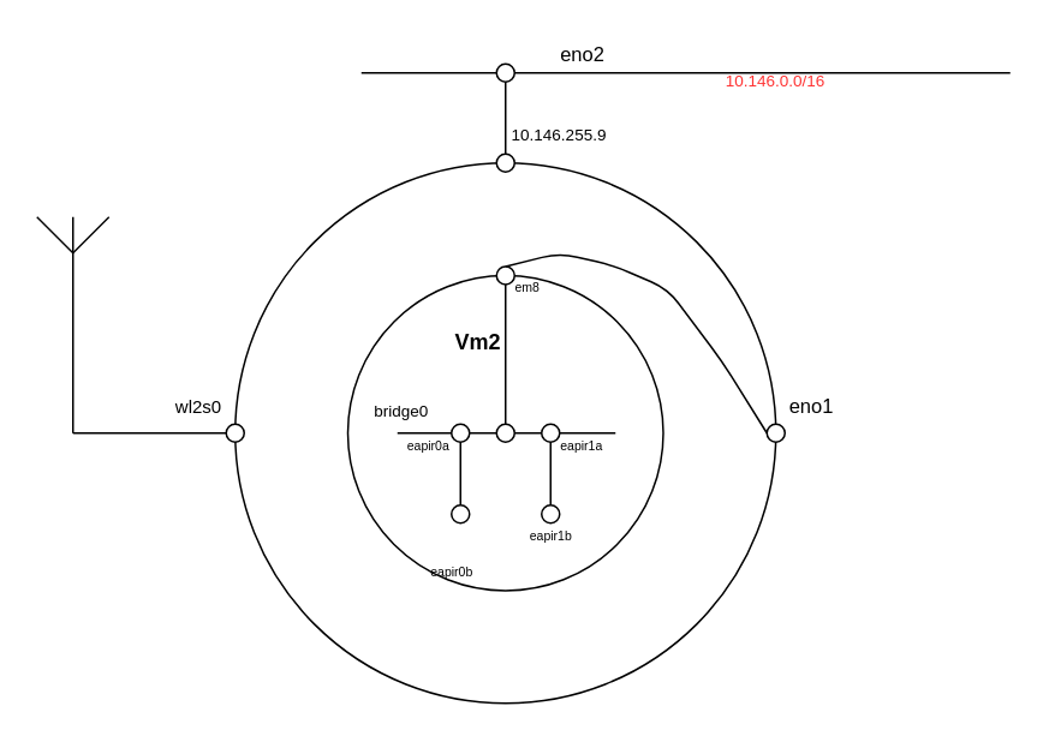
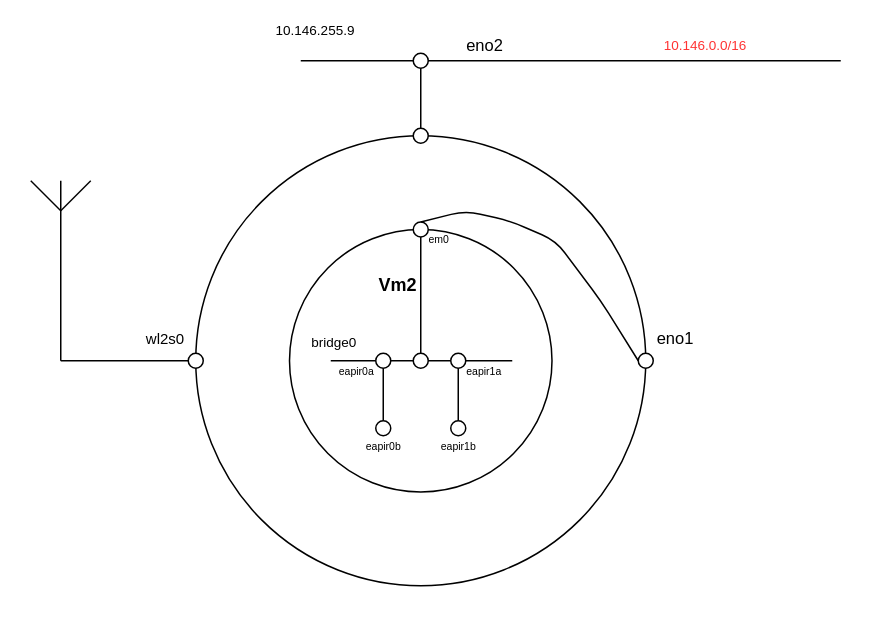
  <mxCell id="0" />
  <mxCell id="1" parent="0" />
  <mxCell id="2" value="" style="ellipse;whiteSpace=wrap;html=1;aspect=fixed;" vertex="1" parent="1"><mxGeometry x="130" y="90" width="300" height="300" as="geometry" /></mxCell>
  <mxCell id="3" value="" style="endArrow=none;html=1;" edge="1" parent="1"><mxGeometry width="50" height="50" relative="1" as="geometry"><mxPoint x="200" y="40" as="sourcePoint" /><mxPoint x="560" y="40" as="targetPoint" /></mxGeometry></mxCell>
  <mxCell id="4" value="" style="ellipse;whiteSpace=wrap;html=1;aspect=fixed;" vertex="1" parent="1"><mxGeometry x="275" y="35" width="10" height="10" as="geometry" /></mxCell>
  <mxCell id="5" value="" style="ellipse;whiteSpace=wrap;html=1;aspect=fixed;" vertex="1" parent="1"><mxGeometry x="275" y="85" width="10" height="10" as="geometry" /></mxCell>
  <mxCell id="6" value="" style="endArrow=none;html=1;entryX=0.5;entryY=1;entryDx=0;entryDy=0;exitX=0.5;exitY=0;exitDx=0;exitDy=0;" edge="1" parent="1" source="5" target="4"><mxGeometry width="50" height="50" relative="1" as="geometry"><mxPoint x="130" y="460" as="sourcePoint" /><mxPoint x="180" y="410" as="targetPoint" /></mxGeometry></mxCell>
  <mxCell id="7" value="" style="ellipse;whiteSpace=wrap;html=1;aspect=fixed;" vertex="1" parent="1"><mxGeometry x="192.5" y="152.5" width="175" height="175" as="geometry" /></mxCell>
  <mxCell id="8" value="" style="endArrow=none;html=1;" edge="1" parent="1" source="14"><mxGeometry width="50" height="50" relative="1" as="geometry"><mxPoint x="235" y="240" as="sourcePoint" /><mxPoint x="341" y="240" as="targetPoint" /></mxGeometry></mxCell>
  <mxCell id="9" value="" style="edgeStyle=orthogonalEdgeStyle;rounded=0;orthogonalLoop=1;jettySize=auto;html=1;endArrow=none;endFill=0;" edge="1" parent="1" source="10" target="11"><mxGeometry relative="1" as="geometry" /></mxCell>
  <mxCell id="10" value="" style="ellipse;whiteSpace=wrap;html=1;aspect=fixed;" vertex="1" parent="1"><mxGeometry x="250" y="235" width="10" height="10" as="geometry" /></mxCell>
  <mxCell id="11" value="" style="ellipse;whiteSpace=wrap;html=1;aspect=fixed;" vertex="1" parent="1"><mxGeometry x="250" y="280" width="10" height="10" as="geometry" /></mxCell>
  <mxCell id="12" value="" style="endArrow=none;html=1;" edge="1" parent="1" target="10"><mxGeometry width="50" height="50" relative="1" as="geometry"><mxPoint x="220" y="240" as="sourcePoint" /><mxPoint x="325" y="240" as="targetPoint" /></mxGeometry></mxCell>
  <mxCell id="13" value="" style="edgeStyle=orthogonalEdgeStyle;rounded=0;orthogonalLoop=1;jettySize=auto;html=1;endArrow=none;endFill=0;" edge="1" parent="1" source="14" target="15"><mxGeometry relative="1" as="geometry" /></mxCell>
  <mxCell id="14" value="" style="ellipse;whiteSpace=wrap;html=1;aspect=fixed;" vertex="1" parent="1"><mxGeometry x="300" y="235" width="10" height="10" as="geometry" /></mxCell>
  <mxCell id="15" value="" style="ellipse;whiteSpace=wrap;html=1;aspect=fixed;" vertex="1" parent="1"><mxGeometry x="300" y="280" width="10" height="10" as="geometry" /></mxCell>
  <mxCell id="16" value="" style="endArrow=none;html=1;" edge="1" parent="1" source="31" target="14"><mxGeometry width="50" height="50" relative="1" as="geometry"><mxPoint x="260" y="240" as="sourcePoint" /><mxPoint x="325" y="240" as="targetPoint" /></mxGeometry></mxCell>
  <mxCell id="17" value="bridge0" style="text;html=1;strokeColor=none;fillColor=none;align=center;verticalAlign=middle;whiteSpace=wrap;rounded=0;fontSize=9;" vertex="1" parent="1"><mxGeometry x="200" y="220" width="45" height="15" as="geometry" /></mxCell>
  <mxCell id="18" value="eapir0a&lt;br&gt;" style="text;html=1;strokeColor=none;fillColor=none;align=center;verticalAlign=middle;whiteSpace=wrap;rounded=0;fontSize=7;" vertex="1" parent="1"><mxGeometry x="215" y="240" width="45" height="15" as="geometry" /></mxCell>
  <mxCell id="19" value="eapir1a&lt;br&gt;" style="text;html=1;strokeColor=none;fillColor=none;align=center;verticalAlign=middle;whiteSpace=wrap;rounded=0;fontSize=7;" vertex="1" parent="1"><mxGeometry x="300" y="240" width="45" height="15" as="geometry" /></mxCell>
- <mxCell id="20" value="eapir0b&lt;br&gt;" style="text;html=1;strokeColor=none;fillColor=none;align=center;verticalAlign=middle;whiteSpace=wrap;rounded=0;fontSize=7;" vertex="1" parent="1"><mxGeometry x="227.5" y="310" width="45" height="15" as="geometry" /></mxCell>
+ <mxCell id="20" value="eapir0b&lt;br&gt;" style="text;html=1;strokeColor=none;fillColor=none;align=center;verticalAlign=middle;whiteSpace=wrap;rounded=0;fontSize=7;" vertex="1" parent="1"><mxGeometry x="232.5" y="290" width="45" height="15" as="geometry" /></mxCell>
  <mxCell id="21" value="eapir1b&lt;br&gt;" style="text;html=1;strokeColor=none;fillColor=none;align=center;verticalAlign=middle;whiteSpace=wrap;rounded=0;fontSize=7;" vertex="1" parent="1"><mxGeometry x="282.5" y="290" width="45" height="15" as="geometry" /></mxCell>
  <mxCell id="22" value="eno2" style="text;html=1;strokeColor=none;fillColor=none;align=center;verticalAlign=middle;whiteSpace=wrap;rounded=0;fontSize=11;" vertex="1" parent="1"><mxGeometry x="302.5" y="20" width="40" height="20" as="geometry" /></mxCell>
- <mxCell id="23" value="10.146.0.0/16" style="text;html=1;strokeColor=none;fillColor=none;align=center;verticalAlign=middle;whiteSpace=wrap;rounded=0;fontSize=9;fontColor=#FF3333;" vertex="1" parent="1"><mxGeometry x="410" y="35" width="40" height="20" as="geometry" /></mxCell>
- <mxCell id="24" value="&lt;span&gt;10.146.255.9&lt;/span&gt;" style="text;html=1;strokeColor=none;fillColor=none;align=center;verticalAlign=middle;whiteSpace=wrap;rounded=0;fontSize=9;fontColor=#000000;" vertex="1" parent="1"><mxGeometry x="290" y="65" width="40" height="20" as="geometry" /></mxCell>
+ <mxCell id="23" value="10.146.0.0/16" style="text;html=1;strokeColor=none;fillColor=none;align=center;verticalAlign=middle;whiteSpace=wrap;rounded=0;fontSize=9;fontColor=#FF3333;" vertex="1" parent="1"><mxGeometry x="450" y="20" width="40" height="20" as="geometry" /></mxCell>
+ <mxCell id="24" value="&lt;span&gt;10.146.255.9&lt;/span&gt;" style="text;html=1;strokeColor=none;fillColor=none;align=center;verticalAlign=middle;whiteSpace=wrap;rounded=0;fontSize=9;fontColor=#000000;" vertex="1" parent="1"><mxGeometry x="190" y="10" width="40" height="20" as="geometry" /></mxCell>
  <mxCell id="25" value="Vm2&lt;br style=&quot;font-size: 12px;&quot;&gt;" style="text;html=1;strokeColor=none;fillColor=none;align=center;verticalAlign=middle;whiteSpace=wrap;rounded=0;fontSize=12;fontColor=#000000;fontStyle=1" vertex="1" parent="1"><mxGeometry x="245" y="180" width="40" height="20" as="geometry" /></mxCell>
  <mxCell id="26" value="" style="ellipse;whiteSpace=wrap;html=1;aspect=fixed;" vertex="1" parent="1"><mxGeometry x="425" y="235" width="10" height="10" as="geometry" /></mxCell>
  <mxCell id="27" value="eno1" style="text;html=1;strokeColor=none;fillColor=none;align=center;verticalAlign=middle;whiteSpace=wrap;rounded=0;fontSize=11;" vertex="1" parent="1"><mxGeometry x="430" y="215" width="40" height="20" as="geometry" /></mxCell>
  <mxCell id="28" value="" style="ellipse;whiteSpace=wrap;html=1;aspect=fixed;" vertex="1" parent="1"><mxGeometry x="275" y="147.5" width="10" height="10" as="geometry" /></mxCell>
  <mxCell id="29" value="" style="endArrow=none;html=1;fontSize=12;fontColor=#000000;entryX=0;entryY=0.5;entryDx=0;entryDy=0;exitX=0.5;exitY=0;exitDx=0;exitDy=0;" edge="1" parent="1" source="28" target="26"><mxGeometry width="50" height="50" relative="1" as="geometry"><mxPoint x="130" y="460" as="sourcePoint" /><mxPoint x="180" y="410" as="targetPoint" /><Array as="points"><mxPoint x="310" y="140" /><mxPoint x="340" y="147" /><mxPoint x="370" y="160" /><mxPoint x="400" y="200" /></Array></mxGeometry></mxCell>
  <mxCell id="30" value="" style="endArrow=none;html=1;fontSize=12;fontColor=#000000;entryX=0.5;entryY=0;entryDx=0;entryDy=0;exitX=0.5;exitY=1;exitDx=0;exitDy=0;" edge="1" parent="1" source="28" target="31"><mxGeometry width="50" height="50" relative="1" as="geometry"><mxPoint x="130" y="460" as="sourcePoint" /><mxPoint x="180" y="410" as="targetPoint" /></mxGeometry></mxCell>
  <mxCell id="31" value="" style="ellipse;whiteSpace=wrap;html=1;aspect=fixed;" vertex="1" parent="1"><mxGeometry x="275" y="235" width="10" height="10" as="geometry" /></mxCell>
  <mxCell id="32" value="" style="endArrow=none;html=1;" edge="1" parent="1" source="10" target="31"><mxGeometry width="50" height="50" relative="1" as="geometry"><mxPoint x="260" y="240" as="sourcePoint" /><mxPoint x="300" y="240" as="targetPoint" /></mxGeometry></mxCell>
- <mxCell id="33" value="em8&lt;br&gt;" style="text;html=1;strokeColor=none;fillColor=none;align=center;verticalAlign=middle;whiteSpace=wrap;rounded=0;fontSize=7;" vertex="1" parent="1"><mxGeometry x="270" y="152.5" width="45" height="15" as="geometry" /></mxCell>
+ <mxCell id="33" value="em0&lt;br&gt;" style="text;html=1;strokeColor=none;fillColor=none;align=center;verticalAlign=middle;whiteSpace=wrap;rounded=0;fontSize=7;" vertex="1" parent="1"><mxGeometry x="270" y="152.5" width="45" height="15" as="geometry" /></mxCell>
  <mxCell id="34" value="" style="endArrow=none;html=1;fontSize=8;fontColor=#000000;entryX=0;entryY=0.5;entryDx=0;entryDy=0;" edge="1" parent="1" target="2"><mxGeometry width="50" height="50" relative="1" as="geometry"><mxPoint x="40" y="240" as="sourcePoint" /><mxPoint x="65.048" y="254.69" as="targetPoint" /></mxGeometry></mxCell>
  <mxCell id="35" value="" style="endArrow=none;html=1;fontSize=8;fontColor=#000000;" edge="1" parent="1"><mxGeometry width="50" height="50" relative="1" as="geometry"><mxPoint x="40" y="120" as="sourcePoint" /><mxPoint x="40" y="240" as="targetPoint" /></mxGeometry></mxCell>
  <mxCell id="36" value="" style="endArrow=none;html=1;fontSize=12;fontColor=#000000;" edge="1" parent="1"><mxGeometry width="50" height="50" relative="1" as="geometry"><mxPoint x="60" y="120" as="sourcePoint" /><mxPoint x="40" y="140" as="targetPoint" /></mxGeometry></mxCell>
  <mxCell id="37" value="" style="endArrow=none;html=1;fontSize=12;fontColor=#000000;" edge="1" parent="1"><mxGeometry width="50" height="50" relative="1" as="geometry"><mxPoint x="20" y="120" as="sourcePoint" /><mxPoint x="40" y="140" as="targetPoint" /></mxGeometry></mxCell>
  <mxCell id="38" value="" style="ellipse;whiteSpace=wrap;html=1;aspect=fixed;" vertex="1" parent="1"><mxGeometry x="125" y="235" width="10" height="10" as="geometry" /></mxCell>
  <mxCell id="39" value="wl2s0&lt;br style=&quot;font-size: 10px;&quot;&gt;" style="text;html=1;strokeColor=none;fillColor=none;align=center;verticalAlign=middle;whiteSpace=wrap;rounded=0;fontSize=10;fontColor=#000000;" vertex="1" parent="1"><mxGeometry x="90" y="215" width="40" height="20" as="geometry" /></mxCell>
